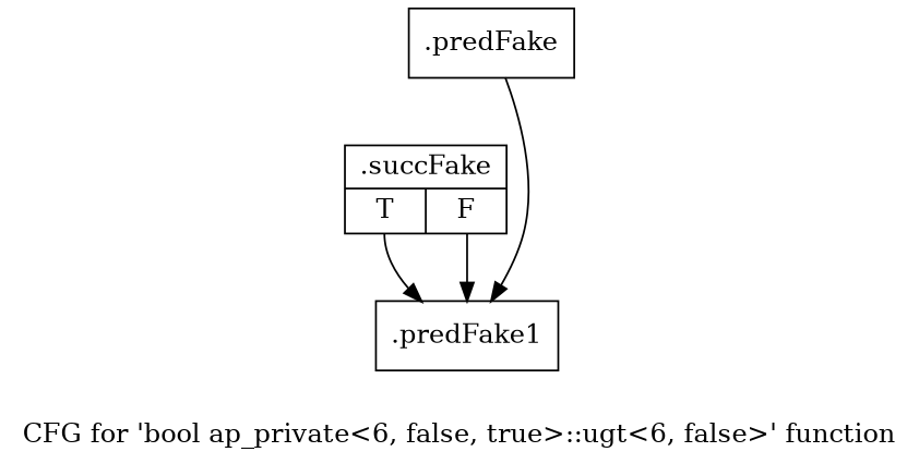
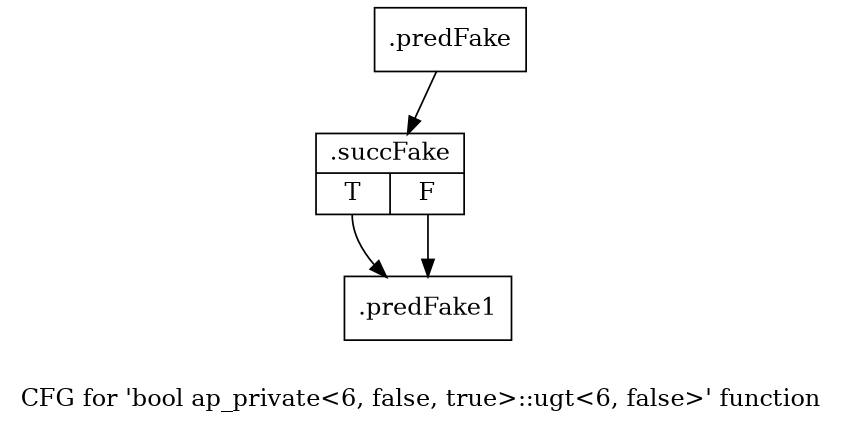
  digraph {
    label="CFG for 'bool ap_private\<6, false, true\>::ugt\<6, false\>' function"
    node [shape=record filename="/mnt/xilinx/Vitis_HLS/2021.2/include/etc/ap_private.h" linenumber=2356]
    edge [execusionnum=0 filename="/mnt/xilinx/Vitis_HLS/2021.2/include/etc/ap_private.h"]
    n1 [label="{.predFake}" filename="" linenumber=""]
    n2 [label="{.succFake|{<s0>T|<s1>F}}"]
    n3 [label="{.predFake1}"]
-   n1 -> n3
+   n1 -> n2
    n2 -> n3 [tailport=s0 execusionnum="" filename=""]
    n2 -> n3 [tailport=s1]
  }
